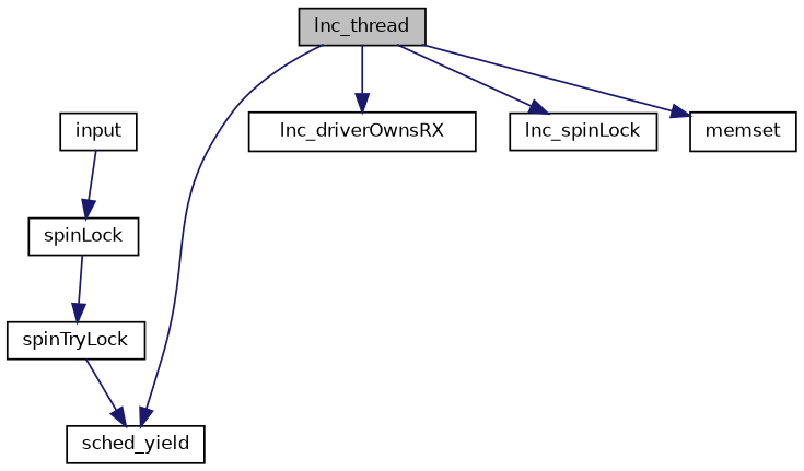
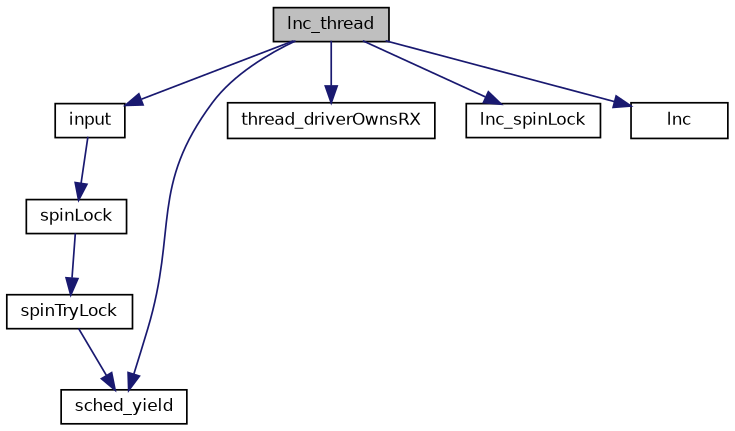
  digraph {
    fontname="DejaVu Sans"
    rankdir=TB
    node [color=black fillcolor=white fontname="DejaVu Sans" fontsize=10 shape=record style=filled]
    edge [color=midnightblue fontname="DejaVu Sans" fontsize=10 labelfontname=Helvetica labelfontsize=10 style=solid]
    n1 [fillcolor=grey75 fontcolor=black height=0.2 label=lnc_thread width=0.4]
    n2 [height=0.2 label=input width=0.4]
    n3 [height=0.2 label=sched_yield width=0.4]
-   n4 [height=0.2 label=lnc_driverOwnsRX width=0.4]
+   n4 [height=0.2 label=thread_driverOwnsRX width=0.4]
    n5 [height=0.2 label=lnc_spinLock width=0.4]
-   n6 [height=0.2 label=memset width=0.4]
+   n6 [height=0.2 label=lnc width=0.4]
    n7 [height=0.2 label=spinLock width=0.4]
    n8 [height=0.2 label=spinTryLock width=0.4]
+   n1 -> n2
    n1 -> n3
    n1 -> n4
    n1 -> n5
    n1 -> n6
    n2 -> n7
    n7 -> n8
    n8 -> n3
  }
